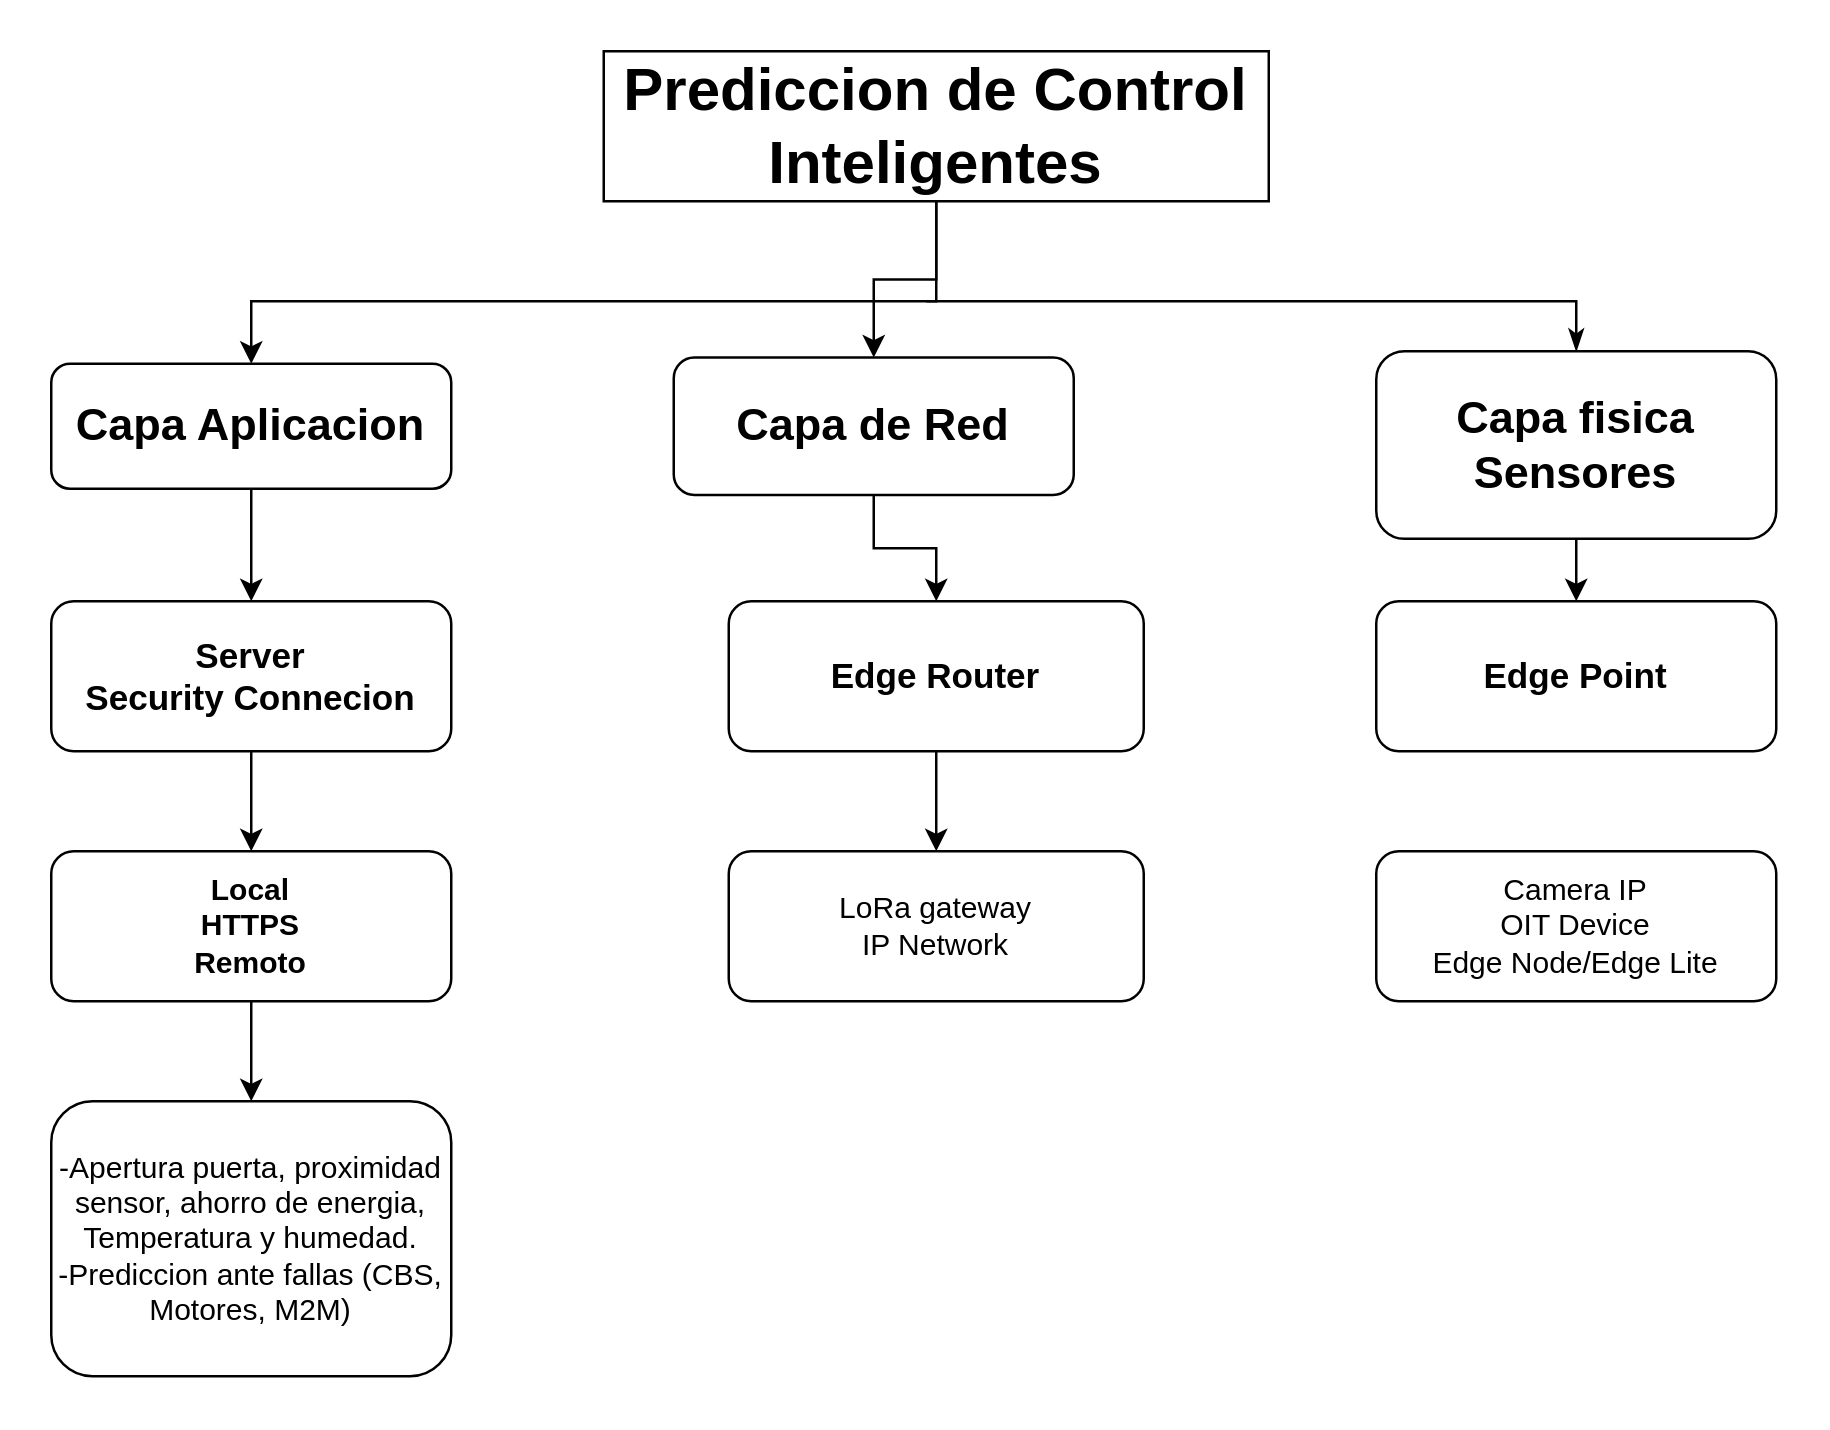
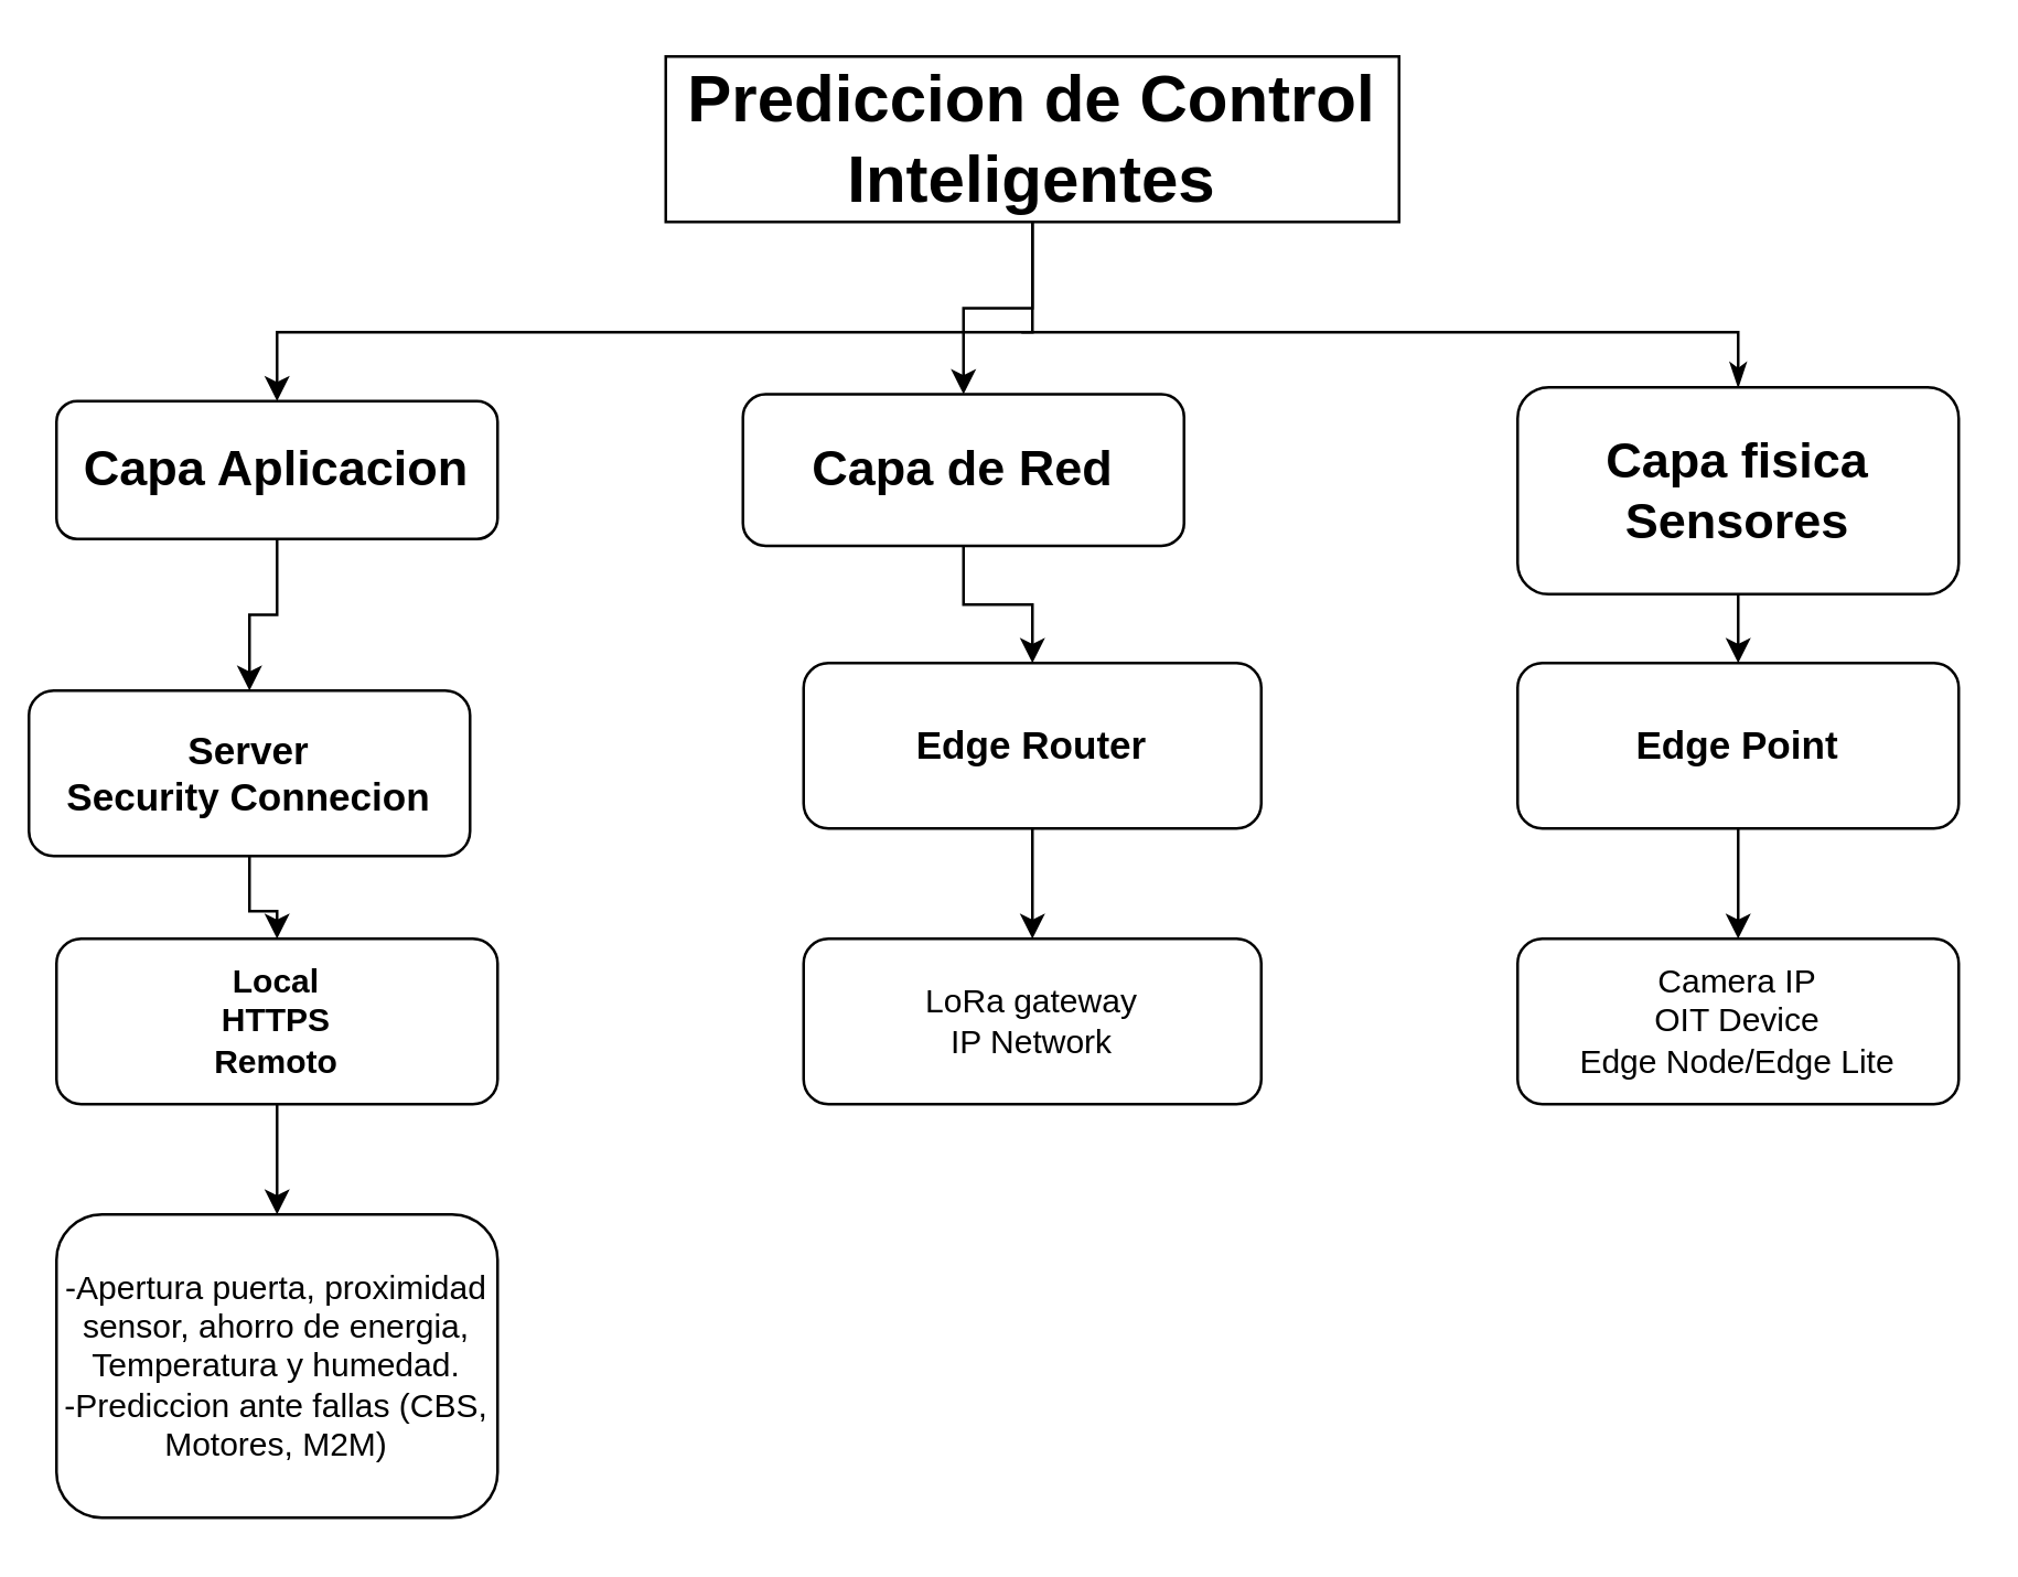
  <mxCell id="0" />
  <mxCell id="1" parent="0" />
  <mxCell id="2" style="edgeStyle=orthogonalEdgeStyle;rounded=0;orthogonalLoop=1;jettySize=auto;html=1;entryX=0.5;entryY=0;entryDx=0;entryDy=0;" parent="1" source="3" target="8" edge="1"><mxGeometry relative="1" as="geometry" /></mxCell>
  <mxCell id="3" value="&lt;h1&gt;Prediccion de Control Inteligentes&lt;/h1&gt;" style="rounded=0;whiteSpace=wrap;html=1;" parent="1" vertex="1"><mxGeometry x="241" y="20" width="266" height="60" as="geometry" /></mxCell>
  <mxCell id="4" style="edgeStyle=orthogonalEdgeStyle;rounded=0;orthogonalLoop=1;jettySize=auto;html=1;entryX=0.5;entryY=0;entryDx=0;entryDy=0;" parent="1" source="6" target="13" edge="1"><mxGeometry relative="1" as="geometry" /></mxCell>
  <mxCell id="5" style="edgeStyle=orthogonalEdgeStyle;rounded=0;orthogonalLoop=1;jettySize=auto;html=1;endArrow=none;endFill=0;startArrow=classic;startFill=1;" parent="1" source="6" target="3" edge="1"><mxGeometry relative="1" as="geometry"><Array as="points"><mxPoint x="100" y="120" /><mxPoint x="374" y="120" /></Array></mxGeometry></mxCell>
  <mxCell id="6" value="&lt;h2&gt;Capa Aplicacion&lt;/h2&gt;" style="rounded=1;whiteSpace=wrap;html=1;" parent="1" vertex="1"><mxGeometry x="20" y="145" width="160" height="50" as="geometry" /></mxCell>
  <mxCell id="7" style="edgeStyle=orthogonalEdgeStyle;rounded=0;orthogonalLoop=1;jettySize=auto;html=1;entryX=0.5;entryY=0;entryDx=0;entryDy=0;startArrow=none;startFill=0;endArrow=classic;endFill=1;" parent="1" source="8" target="15" edge="1"><mxGeometry relative="1" as="geometry" /></mxCell>
  <mxCell id="8" value="&lt;h2&gt;Capa de Red&lt;/h2&gt;" style="rounded=1;whiteSpace=wrap;html=1;" parent="1" vertex="1"><mxGeometry x="269" y="142.5" width="160" height="55" as="geometry" /></mxCell>
  <mxCell id="9" style="edgeStyle=orthogonalEdgeStyle;rounded=0;orthogonalLoop=1;jettySize=auto;html=1;endArrow=none;endFill=0;startArrow=classicThin;startFill=1;" parent="1" source="11" edge="1"><mxGeometry relative="1" as="geometry"><mxPoint x="370" y="120" as="targetPoint" /><Array as="points"><mxPoint x="630" y="120" /></Array></mxGeometry></mxCell>
  <mxCell id="10" style="edgeStyle=orthogonalEdgeStyle;rounded=0;orthogonalLoop=1;jettySize=auto;html=1;entryX=0.5;entryY=0;entryDx=0;entryDy=0;startArrow=none;startFill=0;endArrow=classic;endFill=1;" parent="1" source="11" target="17" edge="1"><mxGeometry relative="1" as="geometry" /></mxCell>
  <mxCell id="11" value="&lt;h2&gt;Capa fisica Sensores&lt;/h2&gt;" style="rounded=1;whiteSpace=wrap;html=1;" parent="1" vertex="1"><mxGeometry x="550" y="140" width="160" height="75" as="geometry" /></mxCell>
  <mxCell id="12" style="edgeStyle=orthogonalEdgeStyle;rounded=0;orthogonalLoop=1;jettySize=auto;html=1;entryX=0.5;entryY=0;entryDx=0;entryDy=0;" parent="1" source="13" target="19" edge="1"><mxGeometry relative="1" as="geometry" /></mxCell>
- <mxCell id="13" value="&lt;h3&gt;Server&lt;br&gt;Security Connecion&lt;/h3&gt;" style="rounded=1;whiteSpace=wrap;html=1;" parent="1" vertex="1"><mxGeometry x="20" y="240" width="160" height="60" as="geometry" /></mxCell>
+ <mxCell id="13" value="&lt;h3&gt;Server&lt;br&gt;Security Connecion&lt;/h3&gt;" style="rounded=1;whiteSpace=wrap;html=1;" parent="1" vertex="1"><mxGeometry x="10" y="250" width="160" height="60" as="geometry" /></mxCell>
  <mxCell id="14" style="edgeStyle=orthogonalEdgeStyle;rounded=0;orthogonalLoop=1;jettySize=auto;html=1;entryX=0.5;entryY=0;entryDx=0;entryDy=0;startArrow=none;startFill=0;endArrow=classic;endFill=1;" parent="1" source="15" target="21" edge="1"><mxGeometry relative="1" as="geometry" /></mxCell>
  <mxCell id="15" value="&lt;h3&gt;Edge Router&lt;/h3&gt;" style="rounded=1;whiteSpace=wrap;html=1;" parent="1" vertex="1"><mxGeometry x="291" y="240" width="166" height="60" as="geometry" /></mxCell>
+ <mxCell id="16" style="edgeStyle=orthogonalEdgeStyle;rounded=0;orthogonalLoop=1;jettySize=auto;html=1;entryX=0.5;entryY=0;entryDx=0;entryDy=0;startArrow=none;startFill=0;endArrow=classic;endFill=1;" parent="1" source="17" target="22" edge="1"><mxGeometry relative="1" as="geometry" /></mxCell>
  <mxCell id="17" value="&lt;h3&gt;Edge Point&lt;/h3&gt;" style="rounded=1;whiteSpace=wrap;html=1;" parent="1" vertex="1"><mxGeometry x="550" y="240" width="160" height="60" as="geometry" /></mxCell>
  <mxCell id="18" style="edgeStyle=orthogonalEdgeStyle;rounded=0;orthogonalLoop=1;jettySize=auto;html=1;entryX=0.5;entryY=0;entryDx=0;entryDy=0;" parent="1" source="19" target="20" edge="1"><mxGeometry relative="1" as="geometry" /></mxCell>
  <mxCell id="19" value="&lt;h4&gt;Local&lt;br&gt;HTTPS&lt;br&gt;Remoto&lt;/h4&gt;" style="rounded=1;whiteSpace=wrap;html=1;" parent="1" vertex="1"><mxGeometry x="20" y="340" width="160" height="60" as="geometry" /></mxCell>
  <mxCell id="20" value="-Apertura puerta, proximidad sensor, ahorro de energia, Temperatura y humedad.&lt;br&gt;-Prediccion ante fallas (CBS, Motores, M2M)" style="rounded=1;whiteSpace=wrap;html=1;" parent="1" vertex="1"><mxGeometry x="20" y="440" width="160" height="110" as="geometry" /></mxCell>
  <mxCell id="21" value="LoRa gateway&lt;br&gt;IP Network" style="rounded=1;whiteSpace=wrap;html=1;" parent="1" vertex="1"><mxGeometry x="291" y="340" width="166" height="60" as="geometry" /></mxCell>
  <mxCell id="22" value="Camera IP&lt;br&gt;OIT Device&lt;br&gt;Edge Node/Edge Lite" style="rounded=1;whiteSpace=wrap;html=1;" parent="1" vertex="1"><mxGeometry x="550" y="340" width="160" height="60" as="geometry" /></mxCell>
